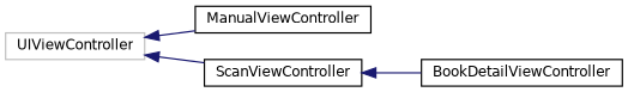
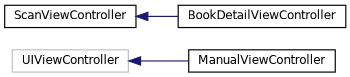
  digraph {
    rankdir=LR
    node [color=black fillcolor=white fontname=Helvetica fontsize=10 shape=record style=filled]
    edge [color=midnightblue dir=back fontname=Helvetica fontsize=10 labelfontname=Helvetica labelfontsize=10 style=solid]
    n1 [color=grey75 height=0.2 label=UIViewController width=0.4]
    n2 [height=0.2 label=ManualViewController width=0.4]
    n3 [height=0.2 label=ScanViewController width=0.4]
    n4 [height=0.2 label=BookDetailViewController width=0.4]
    n1 -> n2
-   n1 -> n3
    n3 -> n4
  }
